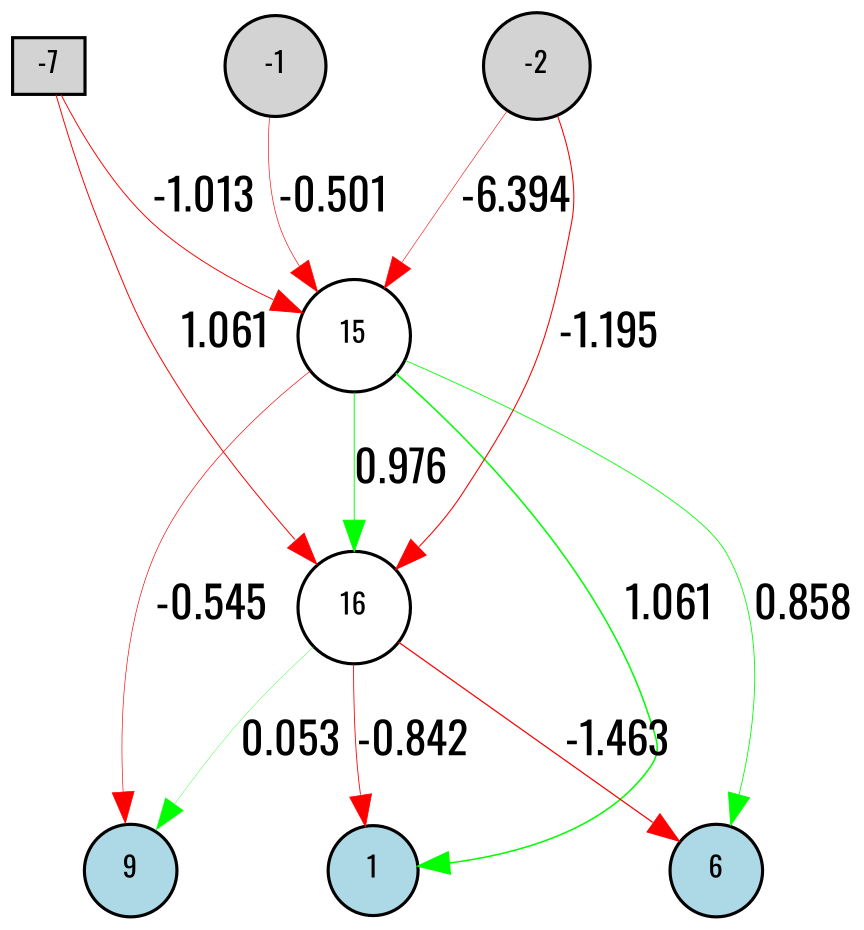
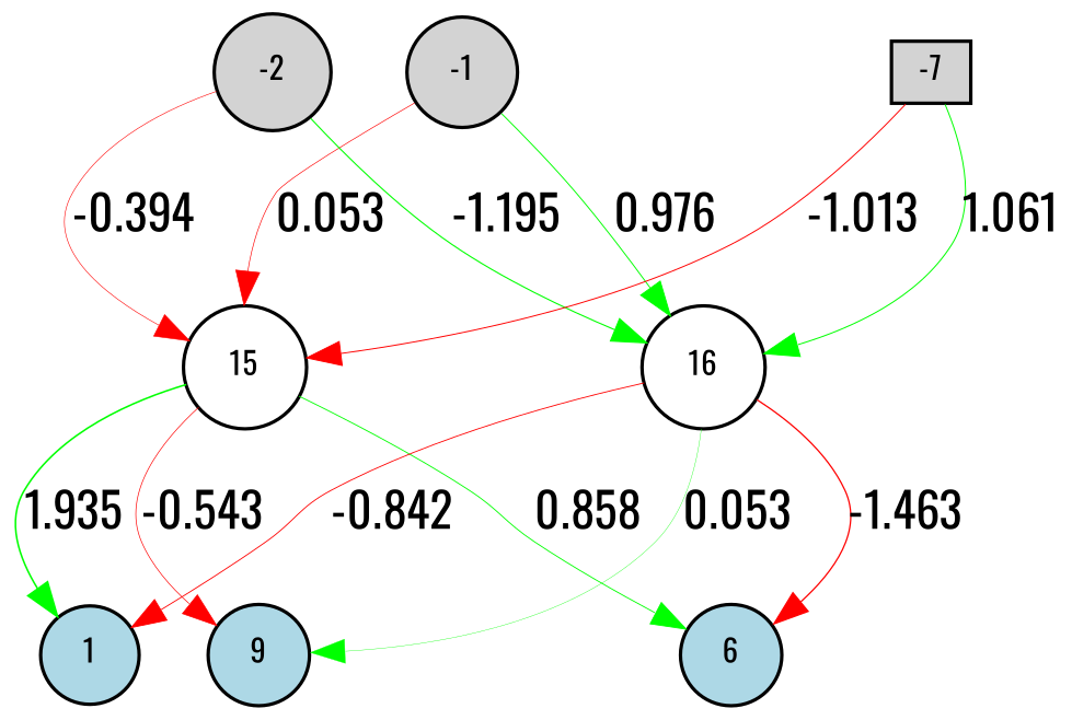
  digraph {
    fontname=Oswald
    node [fillcolor=lightgray fontname=Oswald fontsize=9 shape=circle style=filled]
    edge [color=red fontname=Oswald style=solid]
    -1 [height=0.2 width=0.2]
    15 [fillcolor=white height=0.2 width=0.2]
    16 [fillcolor=white height=0.2 width=0.2]
    n4 [fillcolor=lightblue height=0.2 label=9 width=0.2]
    1 [fillcolor=lightblue height=0.2 width=0.2]
    n6 [fillcolor=lightblue height=0.2 label=6 width=0.2]
    -2 [height=0.2 width=0.2]
    n8 [height=0.2 label=-7 shape=box width=0.2]
-   -1 -> 15 [label=-0.501 penwidth=0.20013950685956]
-   15 -> 16 [color=green label=0.976 penwidth=0.29513696941875994]
-   15 -> n4 [label=-0.545 penwidth=0.20895890142185927]
-   15 -> 1 [color=green label=1.061 penwidth=0.48699674887714905]
+   -1 -> 15 [label=0.053 penwidth=0.20013950685956]
+   -1 -> 16 [color=green label=0.976 penwidth=0.29513696941875994]
+   15 -> n4 [label=-0.543 penwidth=0.20895890142185927]
+   15 -> 1 [color=green label=1.935 penwidth=0.48699674887714905]
    15 -> n6 [color=green label=0.858 penwidth=0.2715626300516083]
    16 -> n4 [color=green label=0.053 penwidth=0.11059765729144386]
    16 -> 1 [label=-0.842 penwidth=0.26837908225377505]
    16 -> n6 [label=-1.463 penwidth=0.3925224551688433]
-   -2 -> 15 [label=-6.394 penwidth=0.17875684883518045]
-   -2 -> 16 [label=-1.195 penwidth=0.33906168045264196]
+   -2 -> 15 [label=-0.394 penwidth=0.17875684883518045]
+   -2 -> 16 [color=green label=-1.195 penwidth=0.33906168045264196]
    n8 -> 15 [label=-1.013 penwidth=0.3025983246149174]
-   n8 -> 16 [label=1.061 penwidth=0.31218479965935997]
+   n8 -> 16 [color=green label=1.061 penwidth=0.31218479965935997]
  }
